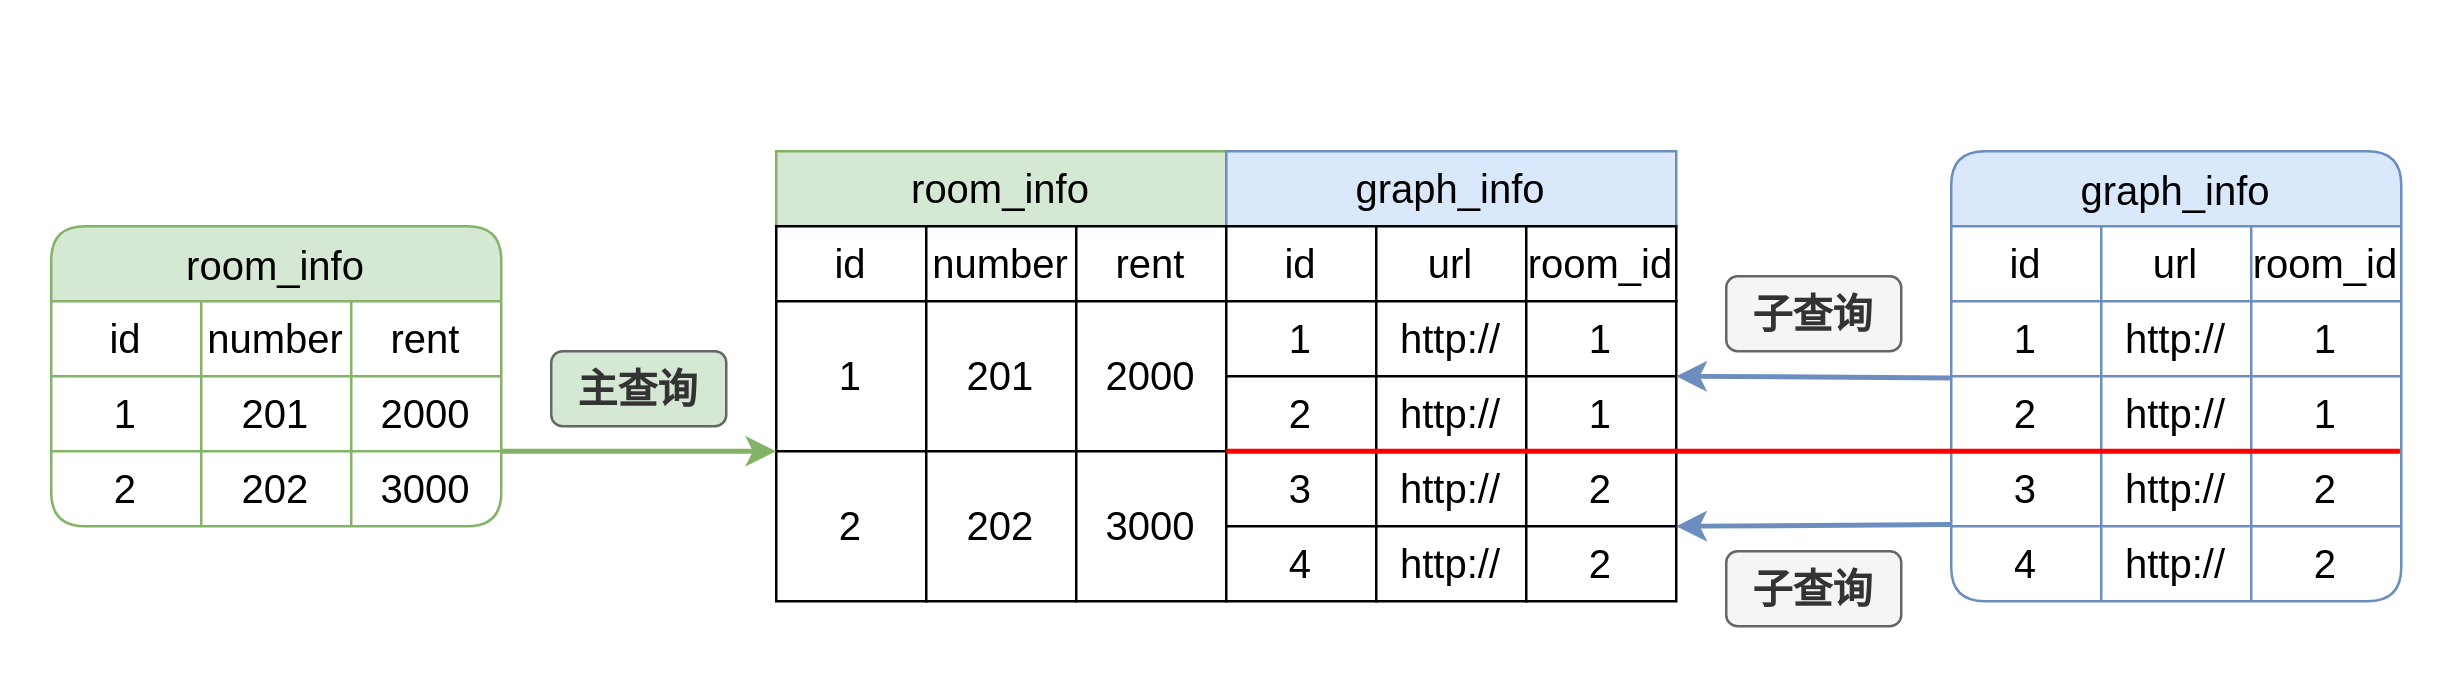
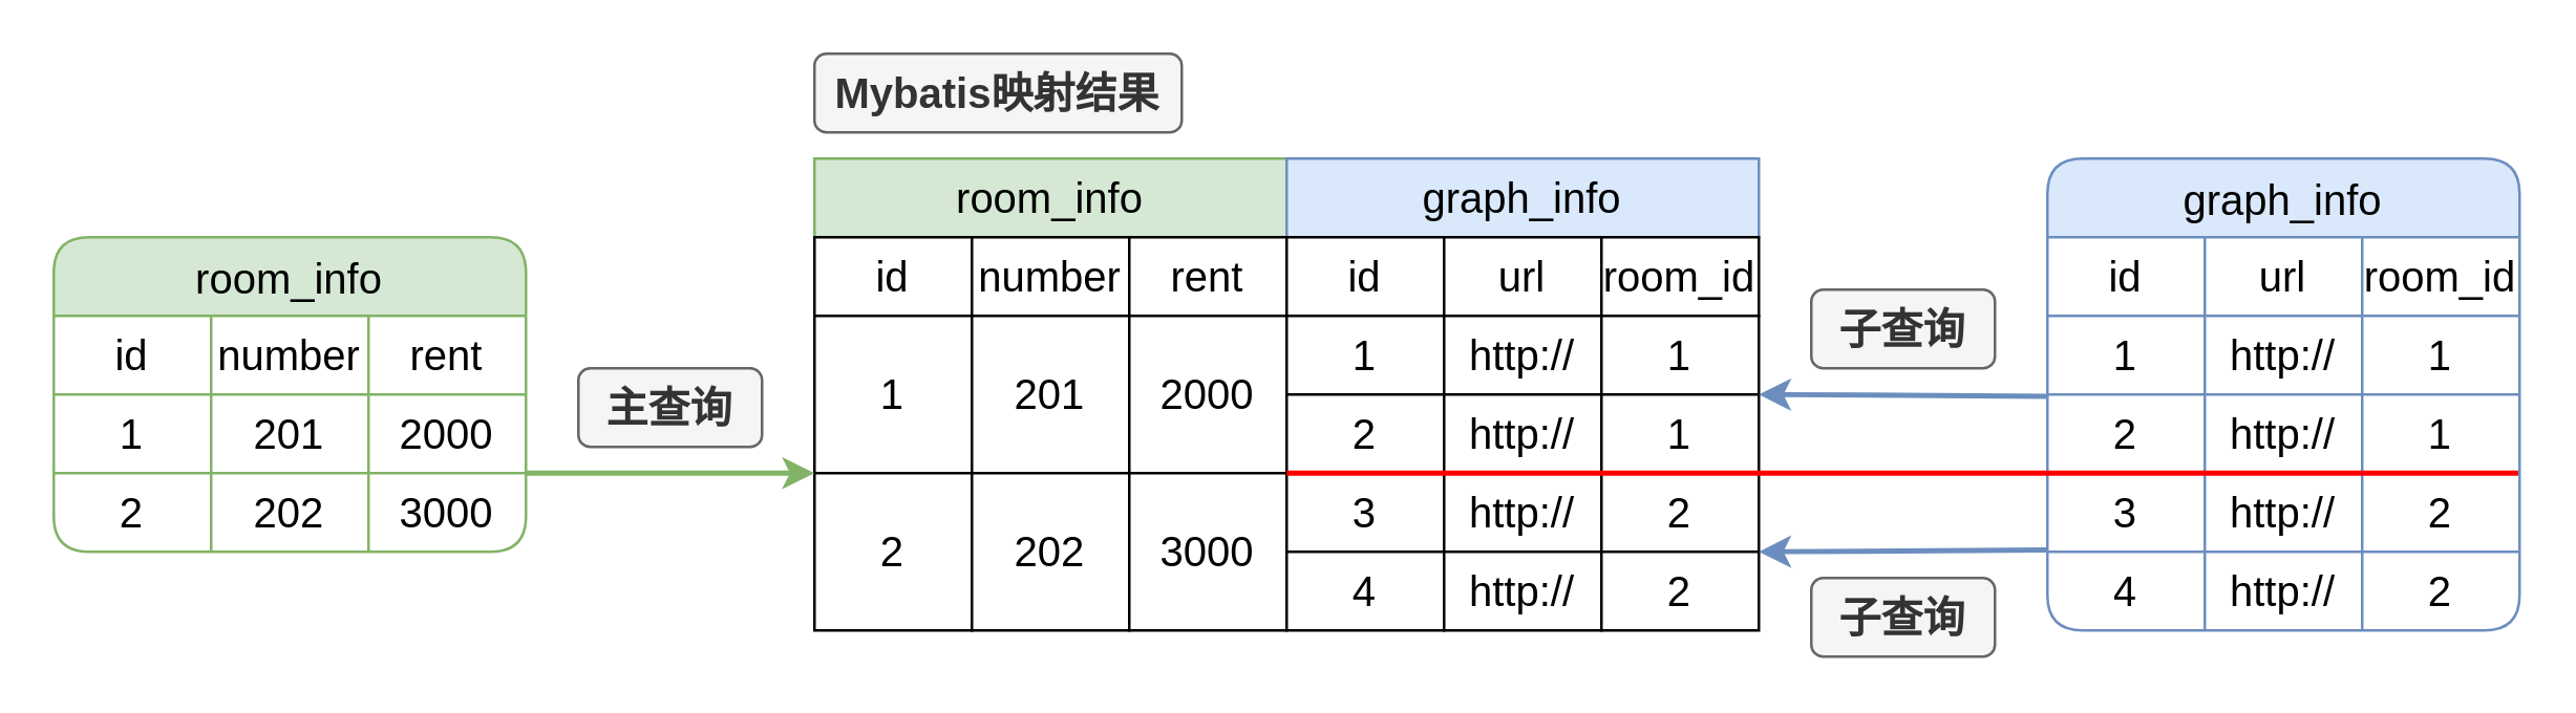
  <mxCell id="0" />
  <mxCell id="1" parent="0" />
  <mxCell id="2" value="room_info" style="shape=table;startSize=30;container=1;collapsible=0;childLayout=tableLayout;strokeColor=#82b366;fontSize=16;fillColor=#d5e8d4;rounded=1;" parent="1" vertex="1"><mxGeometry x="20" y="90" width="180" height="120" as="geometry" /></mxCell>
  <mxCell id="3" value="" style="shape=tableRow;horizontal=0;startSize=0;swimlaneHead=0;swimlaneBody=0;strokeColor=inherit;top=0;left=0;bottom=0;right=0;collapsible=0;dropTarget=0;fillColor=none;points=[[0,0.5],[1,0.5]];portConstraint=eastwest;fontSize=16;" parent="2" vertex="1"><mxGeometry y="30" width="180" height="30" as="geometry" /></mxCell>
  <mxCell id="4" value="id" style="shape=partialRectangle;html=1;whiteSpace=wrap;connectable=0;strokeColor=inherit;overflow=hidden;fillColor=none;top=0;left=0;bottom=0;right=0;pointerEvents=1;fontSize=16;" parent="3" vertex="1"><mxGeometry width="60" height="30" as="geometry"><mxRectangle width="60" height="30" as="alternateBounds" /></mxGeometry></mxCell>
  <mxCell id="5" value="number" style="shape=partialRectangle;html=1;whiteSpace=wrap;connectable=0;strokeColor=inherit;overflow=hidden;fillColor=none;top=0;left=0;bottom=0;right=0;pointerEvents=1;fontSize=16;" parent="3" vertex="1"><mxGeometry x="60" width="60" height="30" as="geometry"><mxRectangle width="60" height="30" as="alternateBounds" /></mxGeometry></mxCell>
  <mxCell id="6" value="rent" style="shape=partialRectangle;html=1;whiteSpace=wrap;connectable=0;strokeColor=inherit;overflow=hidden;fillColor=none;top=0;left=0;bottom=0;right=0;pointerEvents=1;fontSize=16;" parent="3" vertex="1"><mxGeometry x="120" width="60" height="30" as="geometry"><mxRectangle width="60" height="30" as="alternateBounds" /></mxGeometry></mxCell>
  <mxCell id="7" value="" style="shape=tableRow;horizontal=0;startSize=0;swimlaneHead=0;swimlaneBody=0;strokeColor=inherit;top=0;left=0;bottom=0;right=0;collapsible=0;dropTarget=0;fillColor=none;points=[[0,0.5],[1,0.5]];portConstraint=eastwest;fontSize=16;" parent="2" vertex="1"><mxGeometry y="60" width="180" height="30" as="geometry" /></mxCell>
  <mxCell id="8" value="1" style="shape=partialRectangle;html=1;whiteSpace=wrap;connectable=0;strokeColor=inherit;overflow=hidden;fillColor=none;top=0;left=0;bottom=0;right=0;pointerEvents=1;fontSize=16;" parent="7" vertex="1"><mxGeometry width="60" height="30" as="geometry"><mxRectangle width="60" height="30" as="alternateBounds" /></mxGeometry></mxCell>
  <mxCell id="9" value="201" style="shape=partialRectangle;html=1;whiteSpace=wrap;connectable=0;strokeColor=inherit;overflow=hidden;fillColor=none;top=0;left=0;bottom=0;right=0;pointerEvents=1;fontSize=16;" parent="7" vertex="1"><mxGeometry x="60" width="60" height="30" as="geometry"><mxRectangle width="60" height="30" as="alternateBounds" /></mxGeometry></mxCell>
  <mxCell id="10" value="2000" style="shape=partialRectangle;html=1;whiteSpace=wrap;connectable=0;strokeColor=inherit;overflow=hidden;fillColor=none;top=0;left=0;bottom=0;right=0;pointerEvents=1;fontSize=16;" parent="7" vertex="1"><mxGeometry x="120" width="60" height="30" as="geometry"><mxRectangle width="60" height="30" as="alternateBounds" /></mxGeometry></mxCell>
  <mxCell id="11" value="" style="shape=tableRow;horizontal=0;startSize=0;swimlaneHead=0;swimlaneBody=0;strokeColor=inherit;top=0;left=0;bottom=0;right=0;collapsible=0;dropTarget=0;fillColor=none;points=[[0,0.5],[1,0.5]];portConstraint=eastwest;fontSize=16;" parent="2" vertex="1"><mxGeometry y="90" width="180" height="30" as="geometry" /></mxCell>
  <mxCell id="12" value="2" style="shape=partialRectangle;html=1;whiteSpace=wrap;connectable=0;strokeColor=inherit;overflow=hidden;fillColor=none;top=0;left=0;bottom=0;right=0;pointerEvents=1;fontSize=16;" parent="11" vertex="1"><mxGeometry width="60" height="30" as="geometry"><mxRectangle width="60" height="30" as="alternateBounds" /></mxGeometry></mxCell>
  <mxCell id="13" value="202" style="shape=partialRectangle;html=1;whiteSpace=wrap;connectable=0;strokeColor=inherit;overflow=hidden;fillColor=none;top=0;left=0;bottom=0;right=0;pointerEvents=1;fontSize=16;" parent="11" vertex="1"><mxGeometry x="60" width="60" height="30" as="geometry"><mxRectangle width="60" height="30" as="alternateBounds" /></mxGeometry></mxCell>
  <mxCell id="14" value="3000" style="shape=partialRectangle;html=1;whiteSpace=wrap;connectable=0;strokeColor=inherit;overflow=hidden;fillColor=none;top=0;left=0;bottom=0;right=0;pointerEvents=1;fontSize=16;" parent="11" vertex="1"><mxGeometry x="120" width="60" height="30" as="geometry"><mxRectangle width="60" height="30" as="alternateBounds" /></mxGeometry></mxCell>
  <mxCell id="15" value="graph_info" style="shape=table;startSize=30;container=1;collapsible=0;childLayout=tableLayout;strokeColor=#6c8ebf;fontSize=16;fillColor=#dae8fc;swimlaneLine=1;rounded=1;" parent="1" vertex="1"><mxGeometry x="780" y="60" width="180" height="180" as="geometry" /></mxCell>
  <mxCell id="16" value="" style="shape=tableRow;horizontal=0;startSize=0;swimlaneHead=0;swimlaneBody=0;strokeColor=inherit;top=0;left=0;bottom=0;right=0;collapsible=0;dropTarget=0;fillColor=none;points=[[0,0.5],[1,0.5]];portConstraint=eastwest;fontSize=16;" parent="15" vertex="1"><mxGeometry y="30" width="180" height="30" as="geometry" /></mxCell>
  <mxCell id="17" value="id" style="shape=partialRectangle;html=1;whiteSpace=wrap;connectable=0;strokeColor=inherit;overflow=hidden;fillColor=none;top=0;left=0;bottom=0;right=0;pointerEvents=1;fontSize=16;" parent="16" vertex="1"><mxGeometry width="60" height="30" as="geometry"><mxRectangle width="60" height="30" as="alternateBounds" /></mxGeometry></mxCell>
  <mxCell id="18" value="url" style="shape=partialRectangle;html=1;whiteSpace=wrap;connectable=0;strokeColor=inherit;overflow=hidden;fillColor=none;top=0;left=0;bottom=0;right=0;pointerEvents=1;fontSize=16;" parent="16" vertex="1"><mxGeometry x="60" width="60" height="30" as="geometry"><mxRectangle width="60" height="30" as="alternateBounds" /></mxGeometry></mxCell>
  <mxCell id="19" value="room_id" style="shape=partialRectangle;html=1;whiteSpace=wrap;connectable=0;strokeColor=inherit;overflow=hidden;fillColor=none;top=0;left=0;bottom=0;right=0;pointerEvents=1;fontSize=16;" parent="16" vertex="1"><mxGeometry x="120" width="60" height="30" as="geometry"><mxRectangle width="60" height="30" as="alternateBounds" /></mxGeometry></mxCell>
  <mxCell id="20" value="" style="shape=tableRow;horizontal=0;startSize=0;swimlaneHead=0;swimlaneBody=0;strokeColor=inherit;top=0;left=0;bottom=0;right=0;collapsible=0;dropTarget=0;fillColor=none;points=[[0,0.5],[1,0.5]];portConstraint=eastwest;fontSize=16;" parent="15" vertex="1"><mxGeometry y="60" width="180" height="30" as="geometry" /></mxCell>
  <mxCell id="21" value="1" style="shape=partialRectangle;html=1;whiteSpace=wrap;connectable=0;strokeColor=inherit;overflow=hidden;fillColor=none;top=0;left=0;bottom=0;right=0;pointerEvents=1;fontSize=16;" parent="20" vertex="1"><mxGeometry width="60" height="30" as="geometry"><mxRectangle width="60" height="30" as="alternateBounds" /></mxGeometry></mxCell>
  <mxCell id="22" value="http://" style="shape=partialRectangle;html=1;whiteSpace=wrap;connectable=0;strokeColor=inherit;overflow=hidden;fillColor=none;top=0;left=0;bottom=0;right=0;pointerEvents=1;fontSize=16;" parent="20" vertex="1"><mxGeometry x="60" width="60" height="30" as="geometry"><mxRectangle width="60" height="30" as="alternateBounds" /></mxGeometry></mxCell>
  <mxCell id="23" value="1" style="shape=partialRectangle;html=1;whiteSpace=wrap;connectable=0;strokeColor=inherit;overflow=hidden;fillColor=none;top=0;left=0;bottom=0;right=0;pointerEvents=1;fontSize=16;" parent="20" vertex="1"><mxGeometry x="120" width="60" height="30" as="geometry"><mxRectangle width="60" height="30" as="alternateBounds" /></mxGeometry></mxCell>
  <mxCell id="24" value="" style="shape=tableRow;horizontal=0;startSize=0;swimlaneHead=0;swimlaneBody=0;strokeColor=inherit;top=0;left=0;bottom=0;right=0;collapsible=0;dropTarget=0;fillColor=none;points=[[0,0.5],[1,0.5]];portConstraint=eastwest;fontSize=16;" parent="15" vertex="1"><mxGeometry y="90" width="180" height="30" as="geometry" /></mxCell>
  <mxCell id="25" value="2" style="shape=partialRectangle;html=1;whiteSpace=wrap;connectable=0;strokeColor=inherit;overflow=hidden;fillColor=none;top=0;left=0;bottom=0;right=0;pointerEvents=1;fontSize=16;" parent="24" vertex="1"><mxGeometry width="60" height="30" as="geometry"><mxRectangle width="60" height="30" as="alternateBounds" /></mxGeometry></mxCell>
  <mxCell id="26" value="http://" style="shape=partialRectangle;html=1;whiteSpace=wrap;connectable=0;strokeColor=inherit;overflow=hidden;fillColor=none;top=0;left=0;bottom=0;right=0;pointerEvents=1;fontSize=16;" parent="24" vertex="1"><mxGeometry x="60" width="60" height="30" as="geometry"><mxRectangle width="60" height="30" as="alternateBounds" /></mxGeometry></mxCell>
  <mxCell id="27" value="1" style="shape=partialRectangle;html=1;whiteSpace=wrap;connectable=0;strokeColor=inherit;overflow=hidden;fillColor=none;top=0;left=0;bottom=0;right=0;pointerEvents=1;fontSize=16;" parent="24" vertex="1"><mxGeometry x="120" width="60" height="30" as="geometry"><mxRectangle width="60" height="30" as="alternateBounds" /></mxGeometry></mxCell>
  <mxCell id="28" style="shape=tableRow;horizontal=0;startSize=0;swimlaneHead=0;swimlaneBody=0;strokeColor=inherit;top=0;left=0;bottom=0;right=0;collapsible=0;dropTarget=0;fillColor=none;points=[[0,0.5],[1,0.5]];portConstraint=eastwest;fontSize=16;" parent="15" vertex="1"><mxGeometry y="120" width="180" height="30" as="geometry" /></mxCell>
  <mxCell id="29" value="3" style="shape=partialRectangle;html=1;whiteSpace=wrap;connectable=0;strokeColor=inherit;overflow=hidden;fillColor=none;top=0;left=0;bottom=0;right=0;pointerEvents=1;fontSize=16;" parent="28" vertex="1"><mxGeometry width="60" height="30" as="geometry"><mxRectangle width="60" height="30" as="alternateBounds" /></mxGeometry></mxCell>
  <mxCell id="30" value="http://" style="shape=partialRectangle;html=1;whiteSpace=wrap;connectable=0;strokeColor=inherit;overflow=hidden;fillColor=none;top=0;left=0;bottom=0;right=0;pointerEvents=1;fontSize=16;" parent="28" vertex="1"><mxGeometry x="60" width="60" height="30" as="geometry"><mxRectangle width="60" height="30" as="alternateBounds" /></mxGeometry></mxCell>
  <mxCell id="31" value="2" style="shape=partialRectangle;html=1;whiteSpace=wrap;connectable=0;strokeColor=inherit;overflow=hidden;fillColor=none;top=0;left=0;bottom=0;right=0;pointerEvents=1;fontSize=16;" parent="28" vertex="1"><mxGeometry x="120" width="60" height="30" as="geometry"><mxRectangle width="60" height="30" as="alternateBounds" /></mxGeometry></mxCell>
  <mxCell id="32" style="shape=tableRow;horizontal=0;startSize=0;swimlaneHead=0;swimlaneBody=0;strokeColor=inherit;top=0;left=0;bottom=0;right=0;collapsible=0;dropTarget=0;fillColor=none;points=[[0,0.5],[1,0.5]];portConstraint=eastwest;fontSize=16;" parent="15" vertex="1"><mxGeometry y="150" width="180" height="30" as="geometry" /></mxCell>
  <mxCell id="33" value="4" style="shape=partialRectangle;html=1;whiteSpace=wrap;connectable=0;strokeColor=inherit;overflow=hidden;fillColor=none;top=0;left=0;bottom=0;right=0;pointerEvents=1;fontSize=16;" parent="32" vertex="1"><mxGeometry width="60" height="30" as="geometry"><mxRectangle width="60" height="30" as="alternateBounds" /></mxGeometry></mxCell>
  <mxCell id="34" value="http://" style="shape=partialRectangle;html=1;whiteSpace=wrap;connectable=0;strokeColor=inherit;overflow=hidden;fillColor=none;top=0;left=0;bottom=0;right=0;pointerEvents=1;fontSize=16;" parent="32" vertex="1"><mxGeometry x="60" width="60" height="30" as="geometry"><mxRectangle width="60" height="30" as="alternateBounds" /></mxGeometry></mxCell>
  <mxCell id="35" value="2" style="shape=partialRectangle;html=1;whiteSpace=wrap;connectable=0;strokeColor=inherit;overflow=hidden;fillColor=none;top=0;left=0;bottom=0;right=0;pointerEvents=1;fontSize=16;" parent="32" vertex="1"><mxGeometry x="120" width="60" height="30" as="geometry"><mxRectangle width="60" height="30" as="alternateBounds" /></mxGeometry></mxCell>
  <mxCell id="36" value="room_info" style="rounded=0;whiteSpace=wrap;html=1;fontSize=16;fillColor=#d5e8d4;strokeColor=#82b366;" parent="1" vertex="1"><mxGeometry x="310" y="60" width="180" height="30" as="geometry" /></mxCell>
  <mxCell id="37" value="graph_info" style="rounded=0;whiteSpace=wrap;html=1;fontSize=16;fillColor=#dae8fc;strokeColor=#6c8ebf;" parent="1" vertex="1"><mxGeometry x="490" y="60" width="180" height="30" as="geometry" /></mxCell>
  <mxCell id="38" value="id" style="rounded=0;whiteSpace=wrap;html=1;fontSize=16;" parent="1" vertex="1"><mxGeometry x="310" y="90" width="60" height="30" as="geometry" /></mxCell>
  <mxCell id="39" value="number" style="rounded=0;whiteSpace=wrap;html=1;fontSize=16;" parent="1" vertex="1"><mxGeometry x="370" y="90" width="60" height="30" as="geometry" /></mxCell>
  <mxCell id="40" value="rent" style="rounded=0;whiteSpace=wrap;html=1;fontSize=16;" parent="1" vertex="1"><mxGeometry x="430" y="90" width="60" height="30" as="geometry" /></mxCell>
  <mxCell id="41" value="id" style="rounded=0;whiteSpace=wrap;html=1;fontSize=16;" parent="1" vertex="1"><mxGeometry x="490" y="90" width="60" height="30" as="geometry" /></mxCell>
  <mxCell id="42" value="url" style="rounded=0;whiteSpace=wrap;html=1;fontSize=16;" parent="1" vertex="1"><mxGeometry x="550" y="90" width="60" height="30" as="geometry" /></mxCell>
  <mxCell id="43" value="room_id" style="rounded=0;whiteSpace=wrap;html=1;fontSize=16;" parent="1" vertex="1"><mxGeometry x="610" y="90" width="60" height="30" as="geometry" /></mxCell>
  <mxCell id="44" value="1" style="rounded=0;whiteSpace=wrap;html=1;fontSize=16;" parent="1" vertex="1"><mxGeometry x="310" y="120" width="60" height="60" as="geometry" /></mxCell>
  <mxCell id="45" value="201" style="rounded=0;whiteSpace=wrap;html=1;fontSize=16;" parent="1" vertex="1"><mxGeometry x="370" y="120" width="60" height="60" as="geometry" /></mxCell>
  <mxCell id="46" value="2000" style="rounded=0;whiteSpace=wrap;html=1;fontSize=16;" parent="1" vertex="1"><mxGeometry x="430" y="120" width="60" height="60" as="geometry" /></mxCell>
  <mxCell id="47" value="1" style="rounded=0;whiteSpace=wrap;html=1;fontSize=16;" parent="1" vertex="1"><mxGeometry x="490" y="120" width="60" height="30" as="geometry" /></mxCell>
  <mxCell id="48" value="http://" style="rounded=0;whiteSpace=wrap;html=1;fontSize=16;" parent="1" vertex="1"><mxGeometry x="550" y="120" width="60" height="30" as="geometry" /></mxCell>
  <mxCell id="49" value="1" style="rounded=0;whiteSpace=wrap;html=1;fontSize=16;" parent="1" vertex="1"><mxGeometry x="610" y="120" width="60" height="30" as="geometry" /></mxCell>
  <mxCell id="50" value="2" style="rounded=0;whiteSpace=wrap;html=1;fontSize=16;" parent="1" vertex="1"><mxGeometry x="490" y="150" width="60" height="30" as="geometry" /></mxCell>
  <mxCell id="51" value="http://" style="rounded=0;whiteSpace=wrap;html=1;fontSize=16;" parent="1" vertex="1"><mxGeometry x="550" y="150" width="60" height="30" as="geometry" /></mxCell>
  <mxCell id="52" value="1" style="rounded=0;whiteSpace=wrap;html=1;fontSize=16;" parent="1" vertex="1"><mxGeometry x="610" y="150" width="60" height="30" as="geometry" /></mxCell>
  <mxCell id="53" value="2" style="rounded=0;whiteSpace=wrap;html=1;fontSize=16;" parent="1" vertex="1"><mxGeometry x="310" y="180" width="60" height="60" as="geometry" /></mxCell>
  <mxCell id="54" value="202" style="rounded=0;whiteSpace=wrap;html=1;fontSize=16;" parent="1" vertex="1"><mxGeometry x="370" y="180" width="60" height="60" as="geometry" /></mxCell>
  <mxCell id="55" value="3000" style="rounded=0;whiteSpace=wrap;html=1;fontSize=16;" parent="1" vertex="1"><mxGeometry x="430" y="180" width="60" height="60" as="geometry" /></mxCell>
  <mxCell id="56" value="3" style="rounded=0;whiteSpace=wrap;html=1;fontSize=16;" parent="1" vertex="1"><mxGeometry x="490" y="180" width="60" height="30" as="geometry" /></mxCell>
  <mxCell id="57" value="http://" style="rounded=0;whiteSpace=wrap;html=1;fontSize=16;" parent="1" vertex="1"><mxGeometry x="550" y="180" width="60" height="30" as="geometry" /></mxCell>
  <mxCell id="58" value="2" style="rounded=0;whiteSpace=wrap;html=1;fontSize=16;" parent="1" vertex="1"><mxGeometry x="610" y="180" width="60" height="30" as="geometry" /></mxCell>
  <mxCell id="59" value="4" style="rounded=0;whiteSpace=wrap;html=1;fontSize=16;" parent="1" vertex="1"><mxGeometry x="490" y="210" width="60" height="30" as="geometry" /></mxCell>
  <mxCell id="60" value="http://" style="rounded=0;whiteSpace=wrap;html=1;fontSize=16;" parent="1" vertex="1"><mxGeometry x="550" y="210" width="60" height="30" as="geometry" /></mxCell>
  <mxCell id="61" value="2" style="rounded=0;whiteSpace=wrap;html=1;fontSize=16;" parent="1" vertex="1"><mxGeometry x="610" y="210" width="60" height="30" as="geometry" /></mxCell>
  <mxCell id="62" value="" style="endArrow=classic;html=1;rounded=0;entryX=0;entryY=1;entryDx=0;entryDy=0;fillColor=#d5e8d4;strokeColor=#82b366;strokeWidth=2;" parent="1" target="44" edge="1"><mxGeometry width="50" height="50" relative="1" as="geometry"><mxPoint x="200" y="180" as="sourcePoint" /><mxPoint x="170" y="310" as="targetPoint" /></mxGeometry></mxCell>
  <mxCell id="63" value="" style="endArrow=classic;html=1;rounded=0;entryX=1;entryY=0;entryDx=0;entryDy=0;strokeWidth=2;fillColor=#dae8fc;strokeColor=#6c8ebf;exitX=0.002;exitY=0.022;exitDx=0;exitDy=0;exitPerimeter=0;" parent="1" source="24" target="52" edge="1"><mxGeometry width="50" height="50" relative="1" as="geometry"><mxPoint x="750" y="150" as="sourcePoint" /><mxPoint x="730" y="330" as="targetPoint" /></mxGeometry></mxCell>
- <mxCell id="64" value="主查询" style="rounded=1;whiteSpace=wrap;html=1;fontSize=16;fillColor=#d5e8d4;fontColor=#333333;strokeColor=#666666;fontStyle=1;" vertex="1" parent="1"><mxGeometry x="220" y="140" width="70" height="30" as="geometry" /></mxCell>
+ <mxCell id="64" value="主查询" style="rounded=1;whiteSpace=wrap;html=1;fontSize=16;fillColor=#f5f5f5;fontColor=#333333;strokeColor=#666666;fontStyle=1" vertex="1" parent="1"><mxGeometry x="220" y="140" width="70" height="30" as="geometry" /></mxCell>
  <mxCell id="65" value="" style="endArrow=classic;html=1;rounded=0;entryX=1;entryY=1;entryDx=0;entryDy=0;strokeWidth=2;fillColor=#dae8fc;strokeColor=#6c8ebf;exitX=-0.001;exitY=-0.022;exitDx=0;exitDy=0;exitPerimeter=0;" edge="1" parent="1" source="32" target="58"><mxGeometry width="50" height="50" relative="1" as="geometry"><mxPoint x="750" y="270" as="sourcePoint" /><mxPoint x="670" y="270" as="targetPoint" /></mxGeometry></mxCell>
  <mxCell id="66" value="" style="endArrow=none;html=1;rounded=0;fontSize=12;startSize=8;endSize=8;curved=1;exitX=0;exitY=0;exitDx=0;exitDy=0;exitPerimeter=0;entryX=0.997;entryY=0.001;entryDx=0;entryDy=0;entryPerimeter=0;strokeWidth=2;strokeColor=#FF0000;" edge="1" parent="1" target="28"><mxGeometry width="50" height="50" relative="1" as="geometry"><mxPoint x="490" y="180" as="sourcePoint" /><mxPoint x="670" y="180" as="targetPoint" /></mxGeometry></mxCell>
  <mxCell id="67" value="子查询" style="rounded=1;whiteSpace=wrap;html=1;fontSize=16;fillColor=#f5f5f5;fontColor=#333333;strokeColor=#666666;fontStyle=1" vertex="1" parent="1"><mxGeometry x="690" y="110" width="70" height="30" as="geometry" /></mxCell>
  <mxCell id="68" value="子查询" style="rounded=1;whiteSpace=wrap;html=1;fontSize=16;fillColor=#f5f5f5;fontColor=#333333;strokeColor=#666666;fontStyle=1" vertex="1" parent="1"><mxGeometry x="690" y="220" width="70" height="30" as="geometry" /></mxCell>
+ <mxCell id="69" value="Mybatis映射结果" style="rounded=1;whiteSpace=wrap;html=1;fontSize=16;fillColor=#f5f5f5;fontColor=#333333;strokeColor=#666666;fontStyle=1" vertex="1" parent="1"><mxGeometry x="310" y="20" width="140" height="30" as="geometry" /></mxCell>
